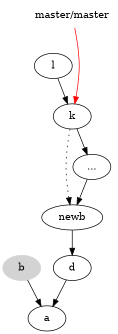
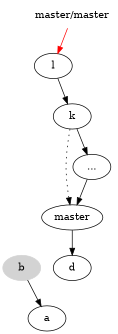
  digraph {
    d
    a
    b [color=lightgray style=filled]
-   newb
+   newb [label=master]
    l
    k
    "..."
    n8 [color=red label="master/master" shape=none]
-   d -> a
    b -> a
    newb -> d
    l -> k
    k -> newb [style=dotted]
    k -> "..."
    "..." -> newb
-   n8 -> k [color=red]
+   n8 -> l [color=red]
  }
